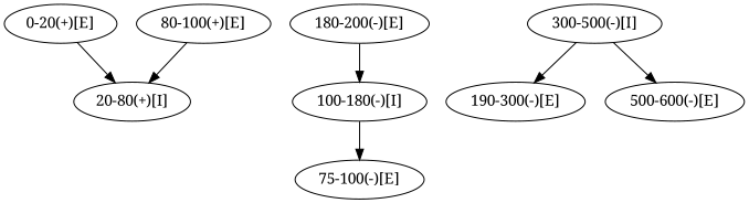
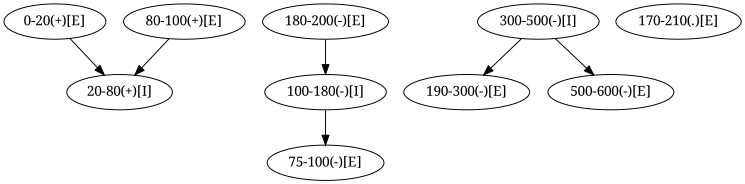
  strict digraph {
    fontname="Noto Serif"
    node [fontname="Noto Serif"]
    edge [fontname="Noto Serif"]
    "0-20(+)[E]" [ids="G1.1.1"]
    "20-80(+)[I]" [ids="G1.1"]
    "80-100(+)[E]" [ids="G1.1.2"]
    "75-100(-)[E]" [ids="G2.1.1"]
    "100-180(-)[I]" [ids="G2.1"]
    "190-300(-)[E]" [ids="G4.1.1"]
    "180-200(-)[E]" [ids="G2.1.2"]
    "300-500(-)[I]" [ids="G4.1"]
    "500-600(-)[E]" [ids="G4.1.2"]
+   "170-210(.)[E]" [ids="G3.1.1"]
    "0-20(+)[E]" -> "20-80(+)[I]"
    "80-100(+)[E]" -> "20-80(+)[I]"
    "100-180(-)[I]" -> "75-100(-)[E]"
    "180-200(-)[E]" -> "100-180(-)[I]"
    "300-500(-)[I]" -> "190-300(-)[E]"
    "300-500(-)[I]" -> "500-600(-)[E]"
  }
